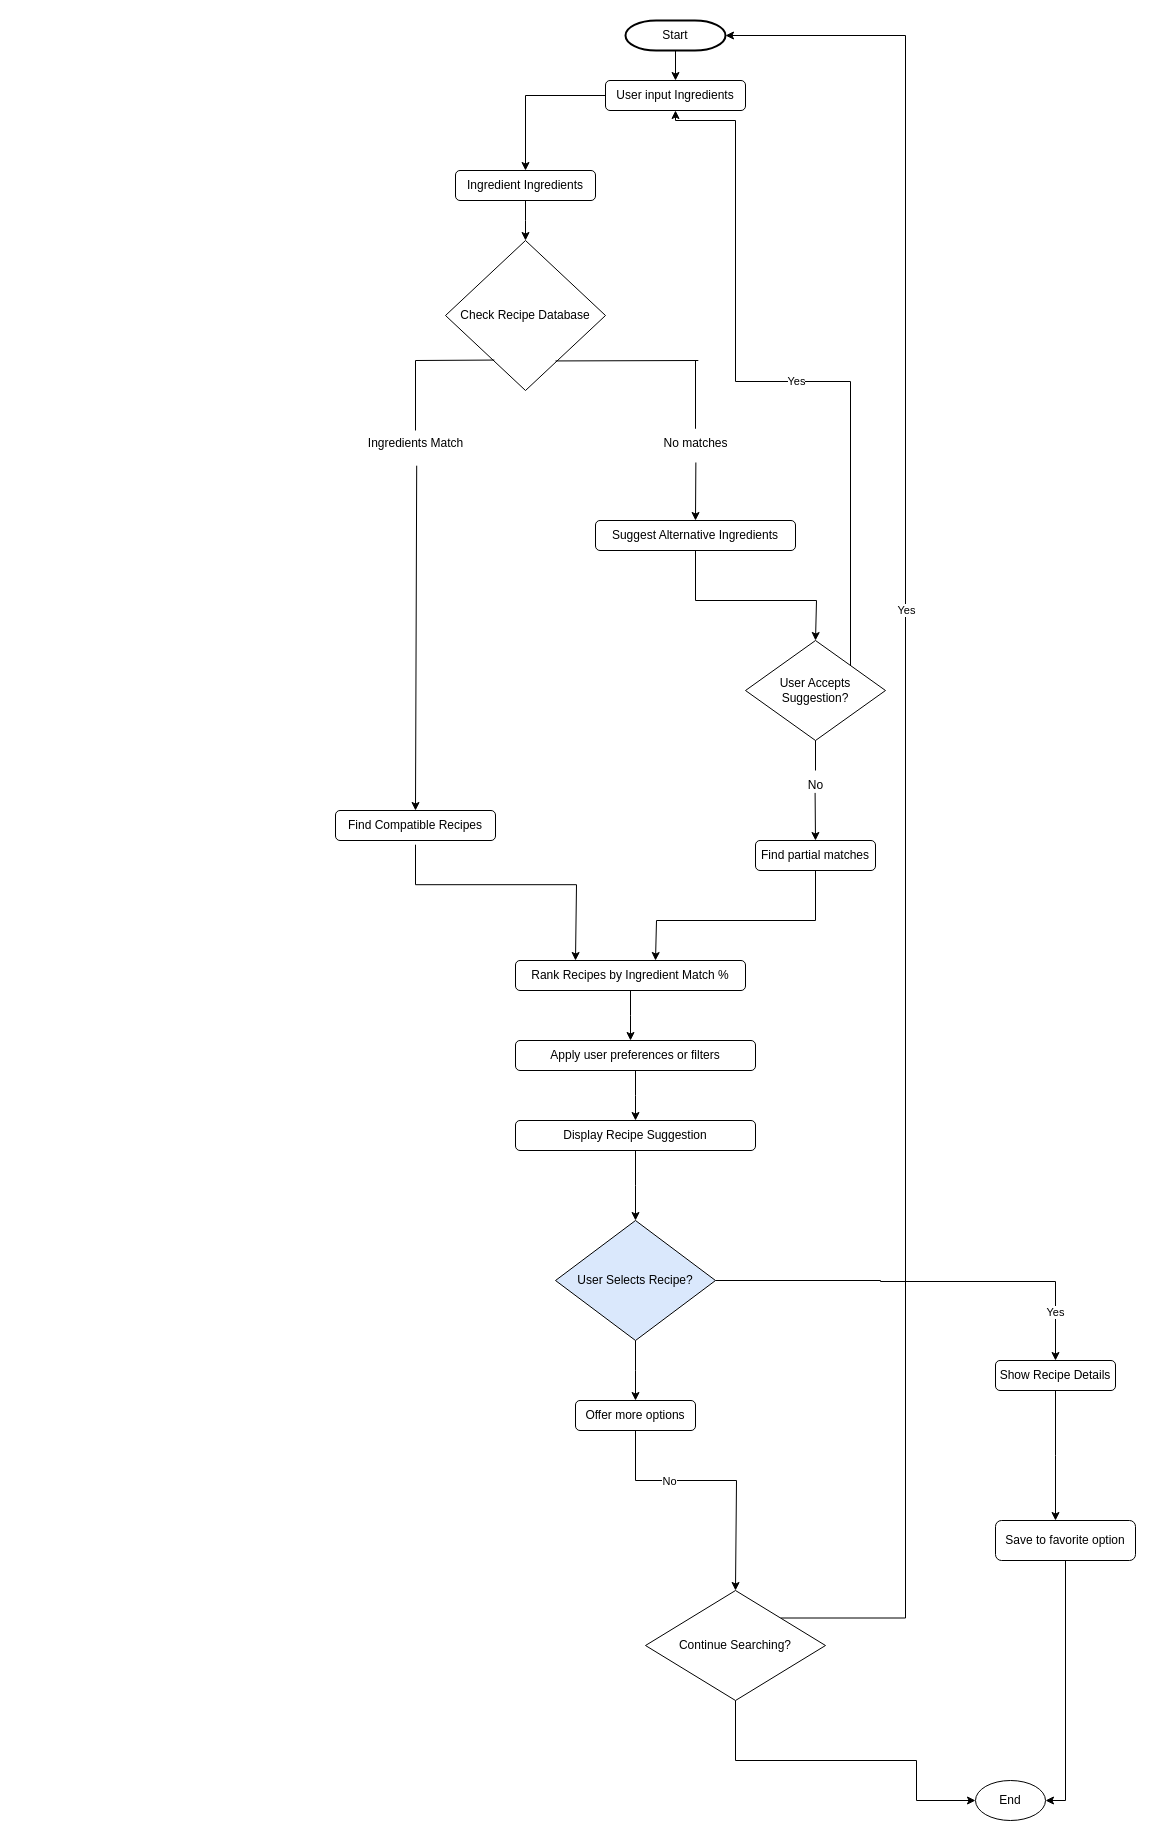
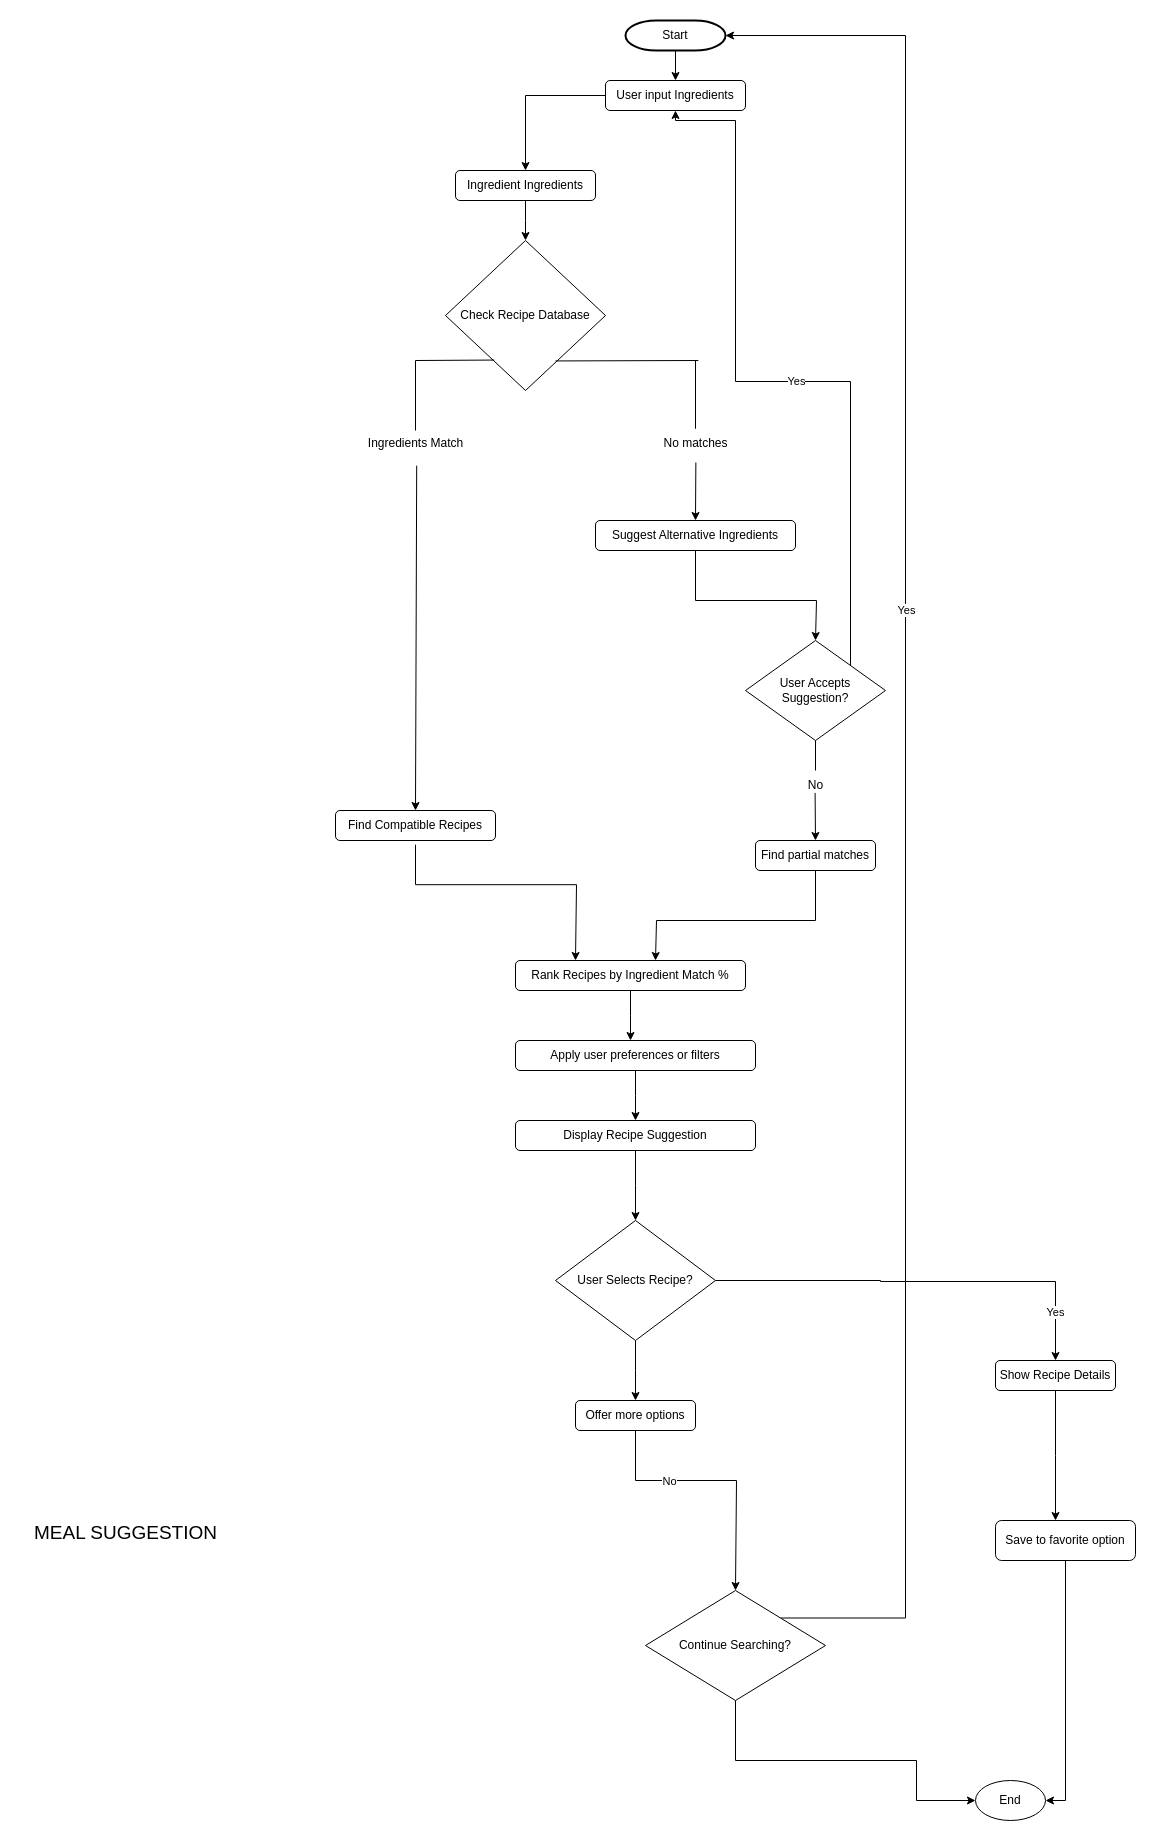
  <mxCell id="0" />
  <mxCell id="1" parent="0" />
  <mxCell id="2" value="Start" style="strokeWidth=2;html=1;shape=mxgraph.flowchart.terminator;whiteSpace=wrap;" parent="1" vertex="1"><mxGeometry x="625" y="20" width="100" height="30" as="geometry" /></mxCell>
  <mxCell id="3" value="" style="endArrow=classic;html=1;rounded=0;exitX=0.5;exitY=1;exitDx=0;exitDy=0;exitPerimeter=0;" parent="1" source="2" edge="1"><mxGeometry width="50" height="50" relative="1" as="geometry"><mxPoint x="625" y="320" as="sourcePoint" /><mxPoint x="675" y="80" as="targetPoint" /></mxGeometry></mxCell>
  <mxCell id="4" style="edgeStyle=orthogonalEdgeStyle;rounded=0;orthogonalLoop=1;jettySize=auto;html=1;" parent="1" source="5" target="7" edge="1"><mxGeometry relative="1" as="geometry"><mxPoint x="535" y="200" as="targetPoint" /></mxGeometry></mxCell>
  <mxCell id="5" value="User input Ingredients" style="rounded=1;whiteSpace=wrap;html=1;" parent="1" vertex="1"><mxGeometry x="605" y="80" width="140" height="30" as="geometry" /></mxCell>
  <mxCell id="6" style="edgeStyle=orthogonalEdgeStyle;rounded=0;orthogonalLoop=1;jettySize=auto;html=1;" parent="1" source="7" edge="1"><mxGeometry relative="1" as="geometry"><mxPoint x="525" y="240" as="targetPoint" /></mxGeometry></mxCell>
  <mxCell id="7" value="Ingredient Ingredients" style="rounded=1;whiteSpace=wrap;html=1;" parent="1" vertex="1"><mxGeometry x="455" y="170" width="140" height="30" as="geometry" /></mxCell>
  <mxCell id="8" value="Check Recipe Database" style="rhombus;whiteSpace=wrap;html=1;" parent="1" vertex="1"><mxGeometry x="445" y="240" width="160" height="150" as="geometry" /></mxCell>
  <mxCell id="9" value="" style="endArrow=none;html=1;rounded=0;exitX=0.305;exitY=0.797;exitDx=0;exitDy=0;exitPerimeter=0;" parent="1" source="8" edge="1"><mxGeometry width="50" height="50" relative="1" as="geometry"><mxPoint x="545" y="520" as="sourcePoint" /><mxPoint x="415" y="360" as="targetPoint" /></mxGeometry></mxCell>
  <mxCell id="10" value="" style="endArrow=none;html=1;rounded=0;" parent="1" edge="1"><mxGeometry width="50" height="50" relative="1" as="geometry"><mxPoint x="415" y="360" as="sourcePoint" /><mxPoint x="415" y="430" as="targetPoint" /></mxGeometry></mxCell>
  <mxCell id="11" value="Ingredients Match" style="text;html=1;align=center;verticalAlign=middle;resizable=0;points=[];autosize=1;strokeColor=none;fillColor=none;" parent="1" vertex="1"><mxGeometry x="355" y="428" width="120" height="30" as="geometry" /></mxCell>
  <mxCell id="12" value="" style="endArrow=classic;html=1;rounded=0;exitX=0.51;exitY=1.24;exitDx=0;exitDy=0;exitPerimeter=0;entryX=0.5;entryY=0;entryDx=0;entryDy=0;" parent="1" source="11" target="14" edge="1"><mxGeometry width="50" height="50" relative="1" as="geometry"><mxPoint x="545" y="520" as="sourcePoint" /><mxPoint x="415" y="640" as="targetPoint" /></mxGeometry></mxCell>
  <mxCell id="13" style="edgeStyle=orthogonalEdgeStyle;rounded=0;orthogonalLoop=1;jettySize=auto;html=1;" parent="1" edge="1"><mxGeometry relative="1" as="geometry"><mxPoint x="575" y="960" as="targetPoint" /><mxPoint x="415" y="844.2" as="sourcePoint" /><Array as="points"><mxPoint x="415" y="884.2" /><mxPoint x="576" y="884.2" /></Array></mxGeometry></mxCell>
  <mxCell id="14" value="Find Compatible Recipes" style="rounded=1;whiteSpace=wrap;html=1;" parent="1" vertex="1"><mxGeometry x="335" y="810" width="160" height="30" as="geometry" /></mxCell>
  <mxCell id="15" value="" style="endArrow=none;html=1;rounded=0;exitX=0.67;exitY=0.803;exitDx=0;exitDy=0;exitPerimeter=0;" parent="1" edge="1"><mxGeometry width="50" height="50" relative="1" as="geometry"><mxPoint x="555" y="360.45" as="sourcePoint" /><mxPoint x="697.8" y="360" as="targetPoint" /></mxGeometry></mxCell>
  <mxCell id="16" value="" style="endArrow=none;html=1;rounded=0;" parent="1" source="18" edge="1"><mxGeometry width="50" height="50" relative="1" as="geometry"><mxPoint x="695" y="360" as="sourcePoint" /><mxPoint x="695" y="420" as="targetPoint" /></mxGeometry></mxCell>
  <mxCell id="17" value="" style="endArrow=none;html=1;rounded=0;" parent="1" target="18" edge="1"><mxGeometry width="50" height="50" relative="1" as="geometry"><mxPoint x="695" y="360" as="sourcePoint" /><mxPoint x="695" y="420" as="targetPoint" /></mxGeometry></mxCell>
  <mxCell id="18" value="No matches" style="text;html=1;align=center;verticalAlign=middle;resizable=0;points=[];autosize=1;strokeColor=none;fillColor=none;" parent="1" vertex="1"><mxGeometry x="650" y="428" width="90" height="30" as="geometry" /></mxCell>
  <mxCell id="19" value="" style="endArrow=classic;html=1;rounded=0;exitX=0.504;exitY=1.133;exitDx=0;exitDy=0;exitPerimeter=0;" parent="1" source="18" edge="1"><mxGeometry width="50" height="50" relative="1" as="geometry"><mxPoint x="605" y="620" as="sourcePoint" /><mxPoint x="695" y="520" as="targetPoint" /></mxGeometry></mxCell>
  <mxCell id="20" style="edgeStyle=orthogonalEdgeStyle;rounded=0;orthogonalLoop=1;jettySize=auto;html=1;" parent="1" source="21" edge="1"><mxGeometry relative="1" as="geometry"><mxPoint x="815" y="640" as="targetPoint" /><Array as="points"><mxPoint x="695" y="600" /><mxPoint x="816" y="600" /></Array></mxGeometry></mxCell>
  <mxCell id="21" value="Suggest Alternative Ingredients" style="rounded=1;whiteSpace=wrap;html=1;" parent="1" vertex="1"><mxGeometry x="595" y="520" width="200" height="30" as="geometry" /></mxCell>
  <mxCell id="22" style="edgeStyle=orthogonalEdgeStyle;rounded=0;orthogonalLoop=1;jettySize=auto;html=1;exitX=1;exitY=0;exitDx=0;exitDy=0;entryX=0.5;entryY=1;entryDx=0;entryDy=0;" parent="1" source="24" target="5" edge="1"><mxGeometry relative="1" as="geometry"><mxPoint x="725" y="120" as="targetPoint" /><Array as="points"><mxPoint x="850" y="381" /><mxPoint x="735" y="381" /><mxPoint x="735" y="120" /><mxPoint x="675" y="120" /></Array></mxGeometry></mxCell>
  <mxCell id="23" value="Yes" style="edgeLabel;html=1;align=center;verticalAlign=middle;resizable=0;points=[];" parent="22" vertex="1" connectable="0"><mxGeometry x="-0.07" y="-1" relative="1" as="geometry"><mxPoint as="offset" /></mxGeometry></mxCell>
  <mxCell id="24" value="User Accepts Suggestion?" style="rhombus;whiteSpace=wrap;html=1;" parent="1" vertex="1"><mxGeometry x="745" y="640" width="140" height="100" as="geometry" /></mxCell>
  <mxCell id="25" value="" style="endArrow=none;html=1;rounded=0;entryX=0.5;entryY=1;entryDx=0;entryDy=0;" parent="1" target="24" edge="1"><mxGeometry width="50" height="50" relative="1" as="geometry"><mxPoint x="815" y="770" as="sourcePoint" /><mxPoint x="815" y="760" as="targetPoint" /></mxGeometry></mxCell>
  <mxCell id="26" value="No" style="text;html=1;align=center;verticalAlign=middle;resizable=0;points=[];autosize=1;strokeColor=none;fillColor=none;" parent="1" vertex="1"><mxGeometry x="795" y="770" width="40" height="30" as="geometry" /></mxCell>
  <mxCell id="27" value="" style="endArrow=classic;html=1;rounded=0;exitX=0.49;exitY=0.747;exitDx=0;exitDy=0;exitPerimeter=0;" parent="1" source="26" edge="1"><mxGeometry width="50" height="50" relative="1" as="geometry"><mxPoint x="805" y="850" as="sourcePoint" /><mxPoint x="815" y="840" as="targetPoint" /></mxGeometry></mxCell>
  <mxCell id="28" style="edgeStyle=orthogonalEdgeStyle;rounded=0;orthogonalLoop=1;jettySize=auto;html=1;" parent="1" source="29" edge="1"><mxGeometry relative="1" as="geometry"><mxPoint x="655" y="960" as="targetPoint" /><Array as="points"><mxPoint x="815" y="920" /><mxPoint x="656" y="920" /></Array></mxGeometry></mxCell>
  <mxCell id="29" value="Find partial matches" style="rounded=1;whiteSpace=wrap;html=1;" parent="1" vertex="1"><mxGeometry x="755" y="840" width="120" height="30" as="geometry" /></mxCell>
  <mxCell id="30" style="edgeStyle=orthogonalEdgeStyle;rounded=0;orthogonalLoop=1;jettySize=auto;html=1;" parent="1" source="31" edge="1"><mxGeometry relative="1" as="geometry"><mxPoint x="630" y="1040" as="targetPoint" /></mxGeometry></mxCell>
  <mxCell id="31" value="Rank Recipes by Ingredient Match %" style="rounded=1;whiteSpace=wrap;html=1;" parent="1" vertex="1"><mxGeometry x="515" y="960" width="230" height="30" as="geometry" /></mxCell>
  <mxCell id="32" style="edgeStyle=orthogonalEdgeStyle;rounded=0;orthogonalLoop=1;jettySize=auto;html=1;" parent="1" source="33" edge="1"><mxGeometry relative="1" as="geometry"><mxPoint x="635" y="1120" as="targetPoint" /></mxGeometry></mxCell>
  <mxCell id="33" value="Apply user preferences or filters" style="rounded=1;whiteSpace=wrap;html=1;" parent="1" vertex="1"><mxGeometry x="515" y="1040" width="240" height="30" as="geometry" /></mxCell>
  <mxCell id="34" style="edgeStyle=orthogonalEdgeStyle;rounded=0;orthogonalLoop=1;jettySize=auto;html=1;" parent="1" source="35" edge="1"><mxGeometry relative="1" as="geometry"><mxPoint x="635" y="1220" as="targetPoint" /></mxGeometry></mxCell>
  <mxCell id="35" value="Display Recipe Suggestion" style="rounded=1;whiteSpace=wrap;html=1;" parent="1" vertex="1"><mxGeometry x="515" y="1120" width="240" height="30" as="geometry" /></mxCell>
  <mxCell id="36" style="edgeStyle=orthogonalEdgeStyle;rounded=0;orthogonalLoop=1;jettySize=auto;html=1;" parent="1" source="39" edge="1"><mxGeometry relative="1" as="geometry"><mxPoint x="635" y="1400" as="targetPoint" /></mxGeometry></mxCell>
  <mxCell id="37" style="edgeStyle=orthogonalEdgeStyle;rounded=0;orthogonalLoop=1;jettySize=auto;html=1;" parent="1" source="39" edge="1"><mxGeometry relative="1" as="geometry"><mxPoint x="1055" y="1360" as="targetPoint" /><Array as="points"><mxPoint x="880" y="1280" /><mxPoint x="880" y="1281" /><mxPoint x="1055" y="1281" /></Array></mxGeometry></mxCell>
  <mxCell id="38" value="Yes" style="edgeLabel;html=1;align=center;verticalAlign=middle;resizable=0;points=[];" parent="37" vertex="1" connectable="0"><mxGeometry x="0.766" y="-1" relative="1" as="geometry"><mxPoint as="offset" /></mxGeometry></mxCell>
- <mxCell id="39" value="User Selects Recipe?" style="rhombus;whiteSpace=wrap;html=1;fillColor=#dae8fc;" parent="1" vertex="1"><mxGeometry x="555" y="1220" width="160" height="120" as="geometry" /></mxCell>
+ <mxCell id="39" value="User Selects Recipe?" style="rhombus;whiteSpace=wrap;html=1;" parent="1" vertex="1"><mxGeometry x="555" y="1220" width="160" height="120" as="geometry" /></mxCell>
  <mxCell id="40" style="edgeStyle=orthogonalEdgeStyle;rounded=0;orthogonalLoop=1;jettySize=auto;html=1;" parent="1" source="42" edge="1"><mxGeometry relative="1" as="geometry"><mxPoint x="735" y="1590" as="targetPoint" /><Array as="points"><mxPoint x="635" y="1480" /><mxPoint x="736" y="1480" /></Array></mxGeometry></mxCell>
  <mxCell id="41" value="No" style="edgeLabel;html=1;align=center;verticalAlign=middle;resizable=0;points=[];" parent="40" vertex="1" connectable="0"><mxGeometry x="-0.361" relative="1" as="geometry"><mxPoint as="offset" /></mxGeometry></mxCell>
  <mxCell id="42" value="Offer more options" style="rounded=1;whiteSpace=wrap;html=1;" parent="1" vertex="1"><mxGeometry x="575" y="1400" width="120" height="30" as="geometry" /></mxCell>
  <mxCell id="43" style="edgeStyle=orthogonalEdgeStyle;rounded=0;orthogonalLoop=1;jettySize=auto;html=1;" parent="1" source="46" edge="1"><mxGeometry relative="1" as="geometry"><mxPoint x="975" y="1800" as="targetPoint" /><Array as="points"><mxPoint x="735" y="1760" /><mxPoint x="916" y="1760" /></Array></mxGeometry></mxCell>
  <mxCell id="44" style="edgeStyle=orthogonalEdgeStyle;rounded=0;orthogonalLoop=1;jettySize=auto;html=1;exitX=1;exitY=0;exitDx=0;exitDy=0;entryX=1;entryY=0.5;entryDx=0;entryDy=0;entryPerimeter=0;" parent="1" source="46" target="2" edge="1"><mxGeometry relative="1" as="geometry"><mxPoint x="915" y="20" as="targetPoint" /><Array as="points"><mxPoint x="905" y="1618" /><mxPoint x="905" y="35" /></Array></mxGeometry></mxCell>
  <mxCell id="45" value="Yes" style="edgeLabel;html=1;align=center;verticalAlign=middle;resizable=0;points=[];" parent="44" vertex="1" connectable="0"><mxGeometry x="0.201" relative="1" as="geometry"><mxPoint as="offset" /></mxGeometry></mxCell>
  <mxCell id="46" value="Continue Searching?" style="rhombus;whiteSpace=wrap;html=1;" parent="1" vertex="1"><mxGeometry x="645" y="1590" width="180" height="110" as="geometry" /></mxCell>
  <mxCell id="47" value="End" style="ellipse;whiteSpace=wrap;html=1;" parent="1" vertex="1"><mxGeometry x="975" y="1780" width="70" height="40" as="geometry" /></mxCell>
  <mxCell id="48" style="edgeStyle=orthogonalEdgeStyle;rounded=0;orthogonalLoop=1;jettySize=auto;html=1;" parent="1" source="49" edge="1"><mxGeometry relative="1" as="geometry"><mxPoint x="1055" y="1520" as="targetPoint" /></mxGeometry></mxCell>
  <mxCell id="49" value="Show Recipe Details" style="rounded=1;whiteSpace=wrap;html=1;" parent="1" vertex="1"><mxGeometry x="995" y="1360" width="120" height="30" as="geometry" /></mxCell>
  <mxCell id="50" style="edgeStyle=orthogonalEdgeStyle;rounded=0;orthogonalLoop=1;jettySize=auto;html=1;entryX=1;entryY=0.5;entryDx=0;entryDy=0;" parent="1" source="51" target="47" edge="1"><mxGeometry relative="1" as="geometry" /></mxCell>
  <mxCell id="51" value="Save to favorite option" style="rounded=1;whiteSpace=wrap;html=1;" parent="1" vertex="1"><mxGeometry x="995" y="1520" width="140" height="40" as="geometry" /></mxCell>
+ <mxCell id="52" value="&lt;font style=&quot;font-size: 19px;&quot;&gt;MEAL SUGGESTION&lt;/font&gt;" style="text;html=1;align=center;verticalAlign=middle;resizable=0;points=[];autosize=1;strokeColor=none;fillColor=none;" vertex="1" parent="1"><mxGeometry x="20" y="1513" width="210" height="40" as="geometry" /></mxCell>
